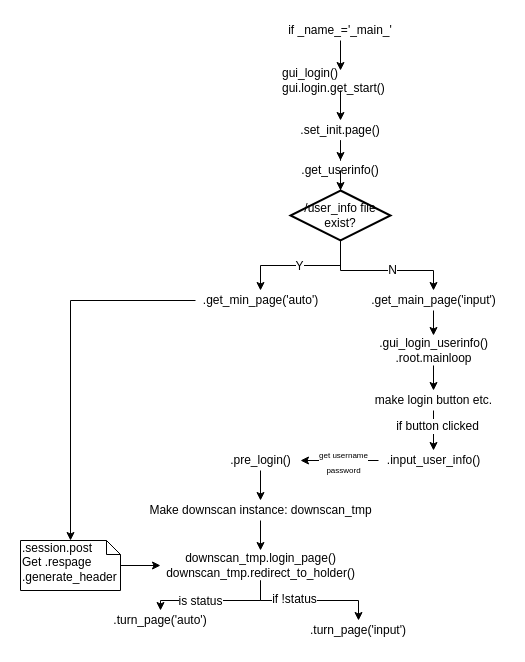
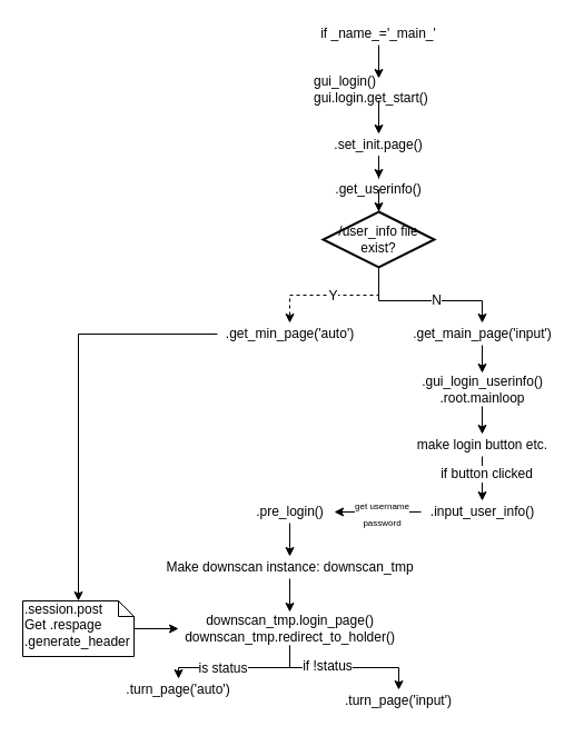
  <mxCell id="0" />
  <mxCell id="1" parent="0" />
  <mxCell id="2" value="" style="edgeStyle=orthogonalEdgeStyle;rounded=0;orthogonalLoop=1;jettySize=auto;html=1;" parent="1" source="3" target="5" edge="1"><mxGeometry relative="1" as="geometry" /></mxCell>
  <mxCell id="3" value="if _name_='_main_'" style="text;html=1;strokeColor=none;fillColor=none;align=center;verticalAlign=middle;whiteSpace=wrap;rounded=0;" parent="1" vertex="1"><mxGeometry x="280" y="20" width="120" height="20" as="geometry" /></mxCell>
  <mxCell id="4" value="" style="edgeStyle=orthogonalEdgeStyle;rounded=0;orthogonalLoop=1;jettySize=auto;html=1;" parent="1" source="5" target="7" edge="1"><mxGeometry relative="1" as="geometry" /></mxCell>
  <mxCell id="5" value="gui_login()&lt;br&gt;gui.login.get_start()" style="text;html=1;strokeColor=none;fillColor=none;align=left;verticalAlign=middle;whiteSpace=wrap;rounded=0;" parent="1" vertex="1"><mxGeometry x="280" y="70" width="120" height="20" as="geometry" /></mxCell>
  <mxCell id="6" value="" style="edgeStyle=orthogonalEdgeStyle;rounded=0;orthogonalLoop=1;jettySize=auto;html=1;" parent="1" source="7" target="9" edge="1"><mxGeometry relative="1" as="geometry" /></mxCell>
  <mxCell id="7" value=".set_init.page()" style="text;html=1;strokeColor=none;fillColor=none;align=center;verticalAlign=middle;whiteSpace=wrap;rounded=0;" parent="1" vertex="1"><mxGeometry x="280" y="120" width="120" height="20" as="geometry" /></mxCell>
  <mxCell id="8" style="edgeStyle=orthogonalEdgeStyle;rounded=0;orthogonalLoop=1;jettySize=auto;html=1;entryX=0.5;entryY=0;entryDx=0;entryDy=0;entryPerimeter=0;" parent="1" source="9" target="14" edge="1"><mxGeometry relative="1" as="geometry" /></mxCell>
  <mxCell id="9" value=".get_userinfo()" style="text;html=1;strokeColor=none;fillColor=none;align=center;verticalAlign=middle;whiteSpace=wrap;rounded=0;" parent="1" vertex="1"><mxGeometry x="280" y="160" width="120" height="20" as="geometry" /></mxCell>
- <mxCell id="10" value="" style="edgeStyle=orthogonalEdgeStyle;rounded=0;orthogonalLoop=1;jettySize=auto;html=1;" parent="1" source="14" target="16" edge="1"><mxGeometry relative="1" as="geometry"><mxPoint y="290" as="targetPoint" x="260" /></mxGeometry></mxCell>
+ <mxCell id="10" value="" style="edgeStyle=orthogonalEdgeStyle;rounded=0;orthogonalLoop=1;jettySize=auto;html=1;dashed=1;" parent="1" source="14" target="16" edge="1"><mxGeometry relative="1" as="geometry"><mxPoint y="290" as="targetPoint" x="260" /></mxGeometry></mxCell>
  <mxCell id="11" value="Y" style="text;html=1;align=center;verticalAlign=middle;resizable=0;points=[];labelBackgroundColor=#ffffff;" parent="10" vertex="1" connectable="0"><mxGeometry x="0.038" relative="1" as="geometry"><mxPoint as="offset" /></mxGeometry></mxCell>
  <mxCell id="12" value="" style="edgeStyle=orthogonalEdgeStyle;rounded=0;orthogonalLoop=1;jettySize=auto;html=1;" parent="1" source="14" target="27" edge="1"><mxGeometry relative="1" as="geometry"><mxPoint x="430" y="330" as="targetPoint" /><Array as="points"><mxPoint x="340" y="270" /><mxPoint x="433" y="270" /></Array></mxGeometry></mxCell>
  <mxCell id="13" value="N" style="text;html=1;align=center;verticalAlign=middle;resizable=0;points=[];labelBackgroundColor=#ffffff;" parent="12" vertex="1" connectable="0"><mxGeometry x="0.129" y="1" relative="1" as="geometry"><mxPoint as="offset" /></mxGeometry></mxCell>
  <mxCell id="14" value="/user_info file exist?" style="strokeWidth=2;html=1;shape=mxgraph.flowchart.decision;whiteSpace=wrap;" parent="1" vertex="1"><mxGeometry x="290" y="190" width="100" height="50" as="geometry" /></mxCell>
  <mxCell id="15" value="" style="edgeStyle=orthogonalEdgeStyle;rounded=0;orthogonalLoop=1;jettySize=auto;html=1;" parent="1" source="16" target="39" edge="1"><mxGeometry relative="1" as="geometry" /></mxCell>
  <mxCell id="16" value=".get_min_page('auto')" style="text;html=1;align=center;verticalAlign=middle;resizable=0;points=[];autosize=1;" parent="1" vertex="1"><mxGeometry x="195" y="290" width="130" height="20" as="geometry" /></mxCell>
  <mxCell id="17" value="" style="edgeStyle=orthogonalEdgeStyle;rounded=0;orthogonalLoop=1;jettySize=auto;html=1;" parent="1" source="18" target="20" edge="1"><mxGeometry relative="1" as="geometry" /></mxCell>
  <mxCell id="18" value=".pre_login()" style="text;html=1;align=center;verticalAlign=middle;resizable=0;points=[];autosize=1;" parent="1" vertex="1"><mxGeometry x="220" y="450" width="80" height="20" as="geometry" /></mxCell>
  <mxCell id="19" value="" style="edgeStyle=orthogonalEdgeStyle;rounded=0;orthogonalLoop=1;jettySize=auto;html=1;" parent="1" source="20" target="25" edge="1"><mxGeometry relative="1" as="geometry" /></mxCell>
  <mxCell id="20" value="Make downscan instance: downscan_tmp" style="text;html=1;align=center;verticalAlign=middle;resizable=0;points=[];autosize=1;" parent="1" vertex="1"><mxGeometry x="140" y="500" width="240" height="20" as="geometry" /></mxCell>
  <mxCell id="21" style="edgeStyle=orthogonalEdgeStyle;rounded=0;orthogonalLoop=1;jettySize=auto;html=1;" parent="1" source="25" target="36" edge="1"><mxGeometry relative="1" as="geometry"><mxPoint x="160" y="610" as="targetPoint" /></mxGeometry></mxCell>
  <mxCell id="22" value="is status" style="text;html=1;align=center;verticalAlign=middle;resizable=0;points=[];labelBackgroundColor=#ffffff;" parent="21" vertex="1" connectable="0"><mxGeometry x="0.251" relative="1" as="geometry"><mxPoint as="offset" /></mxGeometry></mxCell>
  <mxCell id="23" style="edgeStyle=orthogonalEdgeStyle;rounded=0;orthogonalLoop=1;jettySize=auto;html=1;entryX=0.5;entryY=0;entryDx=0;entryDy=0;" parent="1" source="25" target="37" edge="1"><mxGeometry relative="1" as="geometry"><mxPoint x="360" y="630" as="targetPoint" /></mxGeometry></mxCell>
  <mxCell id="24" value="if !status" style="text;html=1;align=center;verticalAlign=middle;resizable=0;points=[];labelBackgroundColor=#ffffff;" parent="23" vertex="1" connectable="0"><mxGeometry x="-0.226" y="2" relative="1" as="geometry"><mxPoint as="offset" /></mxGeometry></mxCell>
  <mxCell id="25" value="downscan_tmp.login_page()&lt;br&gt;downscan_tmp.redirect_to_holder()" style="text;html=1;align=center;verticalAlign=middle;resizable=0;points=[];autosize=1;" parent="1" vertex="1"><mxGeometry x="160" y="550" width="200" height="30" as="geometry" /></mxCell>
  <mxCell id="26" value="" style="edgeStyle=orthogonalEdgeStyle;rounded=0;orthogonalLoop=1;jettySize=auto;html=1;" parent="1" source="27" target="29" edge="1"><mxGeometry relative="1" as="geometry" /></mxCell>
  <mxCell id="27" value="&lt;span style=&quot;background-color: rgb(255 , 255 , 255)&quot;&gt;.get_main_page('input')&lt;/span&gt;" style="text;html=1;align=center;verticalAlign=middle;resizable=0;points=[];autosize=1;" parent="1" vertex="1"><mxGeometry x="363" y="290" width="140" height="20" as="geometry" /></mxCell>
  <mxCell id="28" value="" style="edgeStyle=orthogonalEdgeStyle;rounded=0;orthogonalLoop=1;jettySize=auto;html=1;" parent="1" source="29" target="32" edge="1"><mxGeometry relative="1" as="geometry" /></mxCell>
  <mxCell id="29" value="&lt;span style=&quot;background-color: rgb(255 , 255 , 255)&quot;&gt;.gui_login_userinfo()&lt;br&gt;.root.mainloop&lt;br&gt;&lt;/span&gt;" style="text;html=1;align=center;verticalAlign=middle;resizable=0;points=[];autosize=1;" parent="1" vertex="1"><mxGeometry x="368" y="335" width="130" height="30" as="geometry" /></mxCell>
  <mxCell id="30" value="" style="edgeStyle=orthogonalEdgeStyle;rounded=0;orthogonalLoop=1;jettySize=auto;html=1;" parent="1" source="32" target="35" edge="1"><mxGeometry relative="1" as="geometry" /></mxCell>
  <mxCell id="31" value="if button clicked" style="text;html=1;align=center;verticalAlign=middle;resizable=0;points=[];labelBackgroundColor=#ffffff;" parent="30" vertex="1" connectable="0"><mxGeometry x="-0.267" y="3" relative="1" as="geometry"><mxPoint as="offset" /></mxGeometry></mxCell>
  <mxCell id="32" value="&lt;span style=&quot;background-color: rgb(255 , 255 , 255)&quot;&gt;make login button etc.&lt;br&gt;&lt;/span&gt;" style="text;html=1;align=center;verticalAlign=middle;resizable=0;points=[];autosize=1;" parent="1" vertex="1"><mxGeometry x="368" y="390" width="130" height="20" as="geometry" /></mxCell>
  <mxCell id="33" style="edgeStyle=orthogonalEdgeStyle;rounded=0;orthogonalLoop=1;jettySize=auto;html=1;" parent="1" source="35" target="18" edge="1"><mxGeometry relative="1" as="geometry" /></mxCell>
  <mxCell id="34" value="&lt;font style=&quot;font-size: 8px&quot;&gt;get username&lt;br&gt;password&lt;/font&gt;" style="text;html=1;align=center;verticalAlign=middle;resizable=0;points=[];labelBackgroundColor=#ffffff;" parent="33" vertex="1" connectable="0"><mxGeometry x="-0.08" relative="1" as="geometry"><mxPoint as="offset" /></mxGeometry></mxCell>
  <mxCell id="35" value="&lt;span style=&quot;background-color: rgb(255 , 255 , 255)&quot;&gt;.input_user_info()&lt;br&gt;&lt;/span&gt;" style="text;html=1;align=center;verticalAlign=middle;resizable=0;points=[];autosize=1;" parent="1" vertex="1"><mxGeometry x="378" y="450" width="110" height="20" as="geometry" /></mxCell>
  <mxCell id="36" value=".turn_page('auto')" style="text;html=1;strokeColor=none;fillColor=none;align=center;verticalAlign=middle;whiteSpace=wrap;rounded=0;" parent="1" vertex="1"><mxGeometry x="140" y="610" width="40" height="20" as="geometry" /></mxCell>
  <mxCell id="37" value=".turn_page('input')" style="text;html=1;strokeColor=none;fillColor=none;align=center;verticalAlign=middle;whiteSpace=wrap;rounded=0;" parent="1" vertex="1"><mxGeometry x="338" y="620" width="40" height="20" as="geometry" /></mxCell>
  <mxCell id="38" style="edgeStyle=orthogonalEdgeStyle;rounded=0;orthogonalLoop=1;jettySize=auto;html=1;" edge="1" parent="1" source="39" target="25"><mxGeometry relative="1" as="geometry" /></mxCell>
  <mxCell id="39" value=".session.post&lt;br&gt;Get&amp;nbsp;.respage&lt;br&gt;.generate_header" style="shape=note;whiteSpace=wrap;html=1;size=14;verticalAlign=top;align=left;spacingTop=-6;" vertex="1" parent="1"><mxGeometry x="20" y="540" width="100" height="50" as="geometry" /></mxCell>
